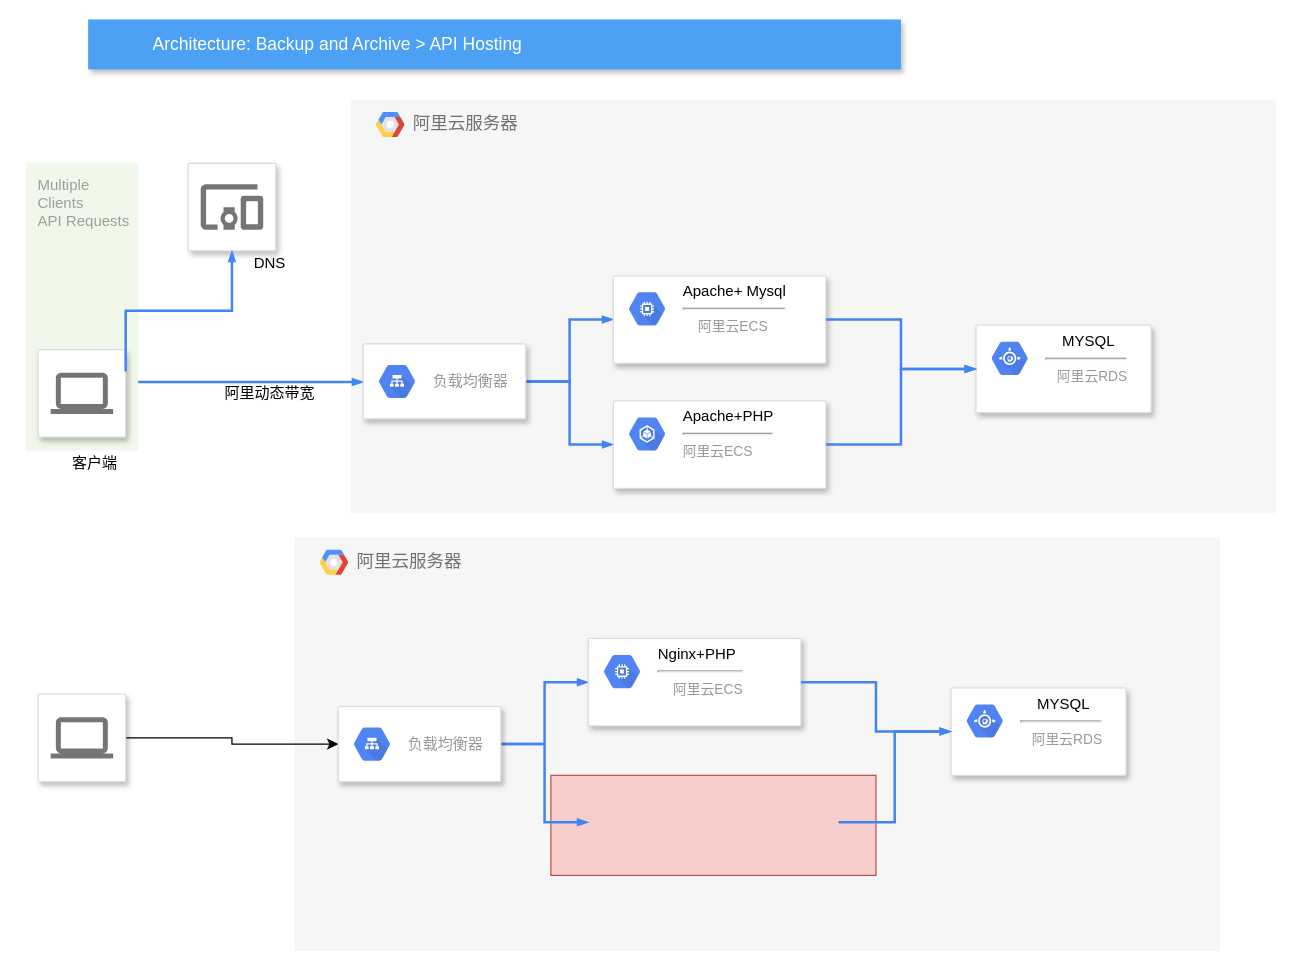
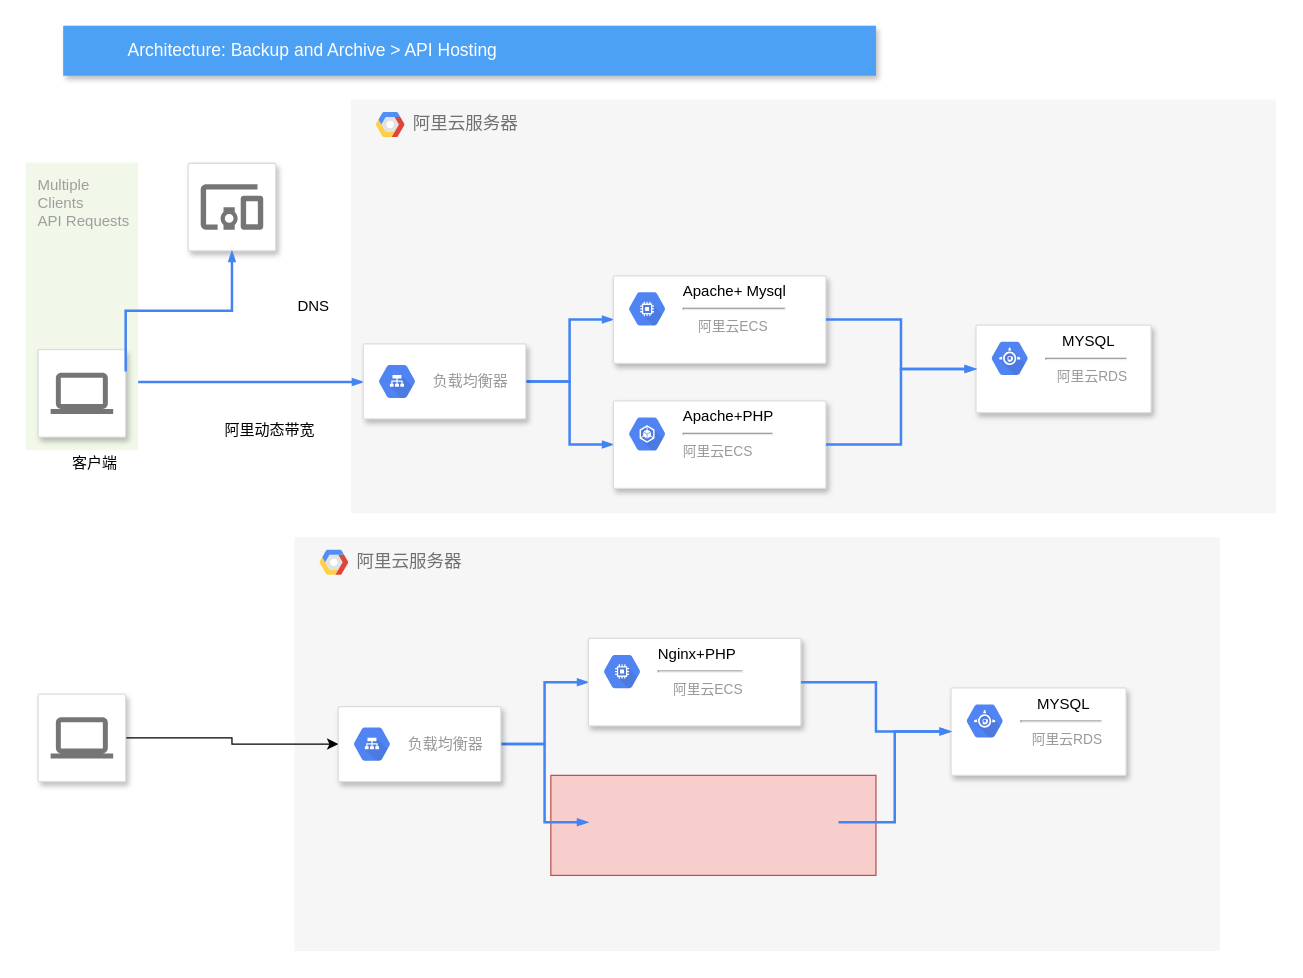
  <mxCell id="0" />
  <mxCell id="1" parent="0" />
  <mxCell id="2" value="" style="strokeColor=#dddddd;fillColor=#ffffff;shadow=1;strokeWidth=1;rounded=1;absoluteArcSize=1;arcSize=2;fontSize=11;fontColor=#9E9E9E;align=center;html=1;" vertex="1" parent="1"><mxGeometry x="470" y="619.5" width="200" height="75" as="geometry" /></mxCell>
  <mxCell id="3" value="&lt;font color=&quot;#000000&quot;&gt;Apache+PHP&lt;/font&gt;&lt;br&gt;&lt;hr&gt;&lt;font style=&quot;font-size: 11px&quot;&gt;阿里云ECS&lt;br&gt;&lt;/font&gt;" style="dashed=0;connectable=0;html=1;fillColor=#5184F3;strokeColor=none;shape=mxgraph.gcp2.hexIcon;prIcon=container_engine;part=1;labelPosition=right;verticalLabelPosition=middle;align=left;verticalAlign=top;spacingLeft=5;fontColor=#999999;fontSize=12;spacingTop=-8;" vertex="1" parent="2"><mxGeometry width="44" height="39" relative="1" as="geometry"><mxPoint x="5" y="7" as="offset" /></mxGeometry></mxCell>
  <mxCell id="4" value="阿里云服务器" style="fillColor=#F6F6F6;strokeColor=none;shadow=0;gradientColor=none;fontSize=14;align=left;spacing=10;fontColor=#717171;9E9E9E;verticalAlign=top;spacingTop=-4;fontStyle=0;spacingLeft=40;html=1;" parent="1" vertex="1"><mxGeometry x="280" y="79" width="740" height="331" as="geometry" /></mxCell>
  <mxCell id="5" value="" style="shape=mxgraph.gcp2.google_cloud_platform;fillColor=#F6F6F6;strokeColor=none;shadow=0;gradientColor=none;" parent="4" vertex="1"><mxGeometry width="23" height="20" relative="1" as="geometry"><mxPoint x="20" y="10" as="offset" /></mxGeometry></mxCell>
  <mxCell id="6" value="Multiple&lt;br&gt;Clients&lt;br&gt;API Requests&lt;br&gt;" style="rounded=1;absoluteArcSize=1;arcSize=2;html=1;strokeColor=none;gradientColor=none;shadow=0;dashed=0;fontSize=12;fontColor=#9E9E9E;align=left;verticalAlign=top;spacing=10;spacingTop=-4;fillColor=#F1F8E9;" parent="1" vertex="1"><mxGeometry x="20" y="129.5" width="90" height="230" as="geometry" /></mxCell>
- <mxCell id="7" value="Architecture: Backup and Archive &amp;gt; API Hosting" style="fillColor=#4DA1F5;strokeColor=none;shadow=1;gradientColor=none;fontSize=14;align=left;spacingLeft=50;fontColor=#ffffff;html=1;" parent="1" vertex="1"><mxGeometry x="70" y="15" width="650" height="40" as="geometry" /></mxCell>
+ <mxCell id="7" value="Architecture: Backup and Archive &amp;gt; API Hosting" style="fillColor=#4DA1F5;strokeColor=none;shadow=1;gradientColor=none;fontSize=14;align=left;spacingLeft=50;fontColor=#ffffff;html=1;" parent="1" vertex="1"><mxGeometry x="50" y="20" width="650" height="40" as="geometry" /></mxCell>
  <mxCell id="8" style="edgeStyle=elbowEdgeStyle;rounded=0;elbow=vertical;html=1;labelBackgroundColor=none;startFill=1;startSize=4;endArrow=blockThin;endFill=1;endSize=4;jettySize=auto;orthogonalLoop=1;strokeColor=#4284F3;strokeWidth=2;fontSize=12;fontColor=#000000;align=left;dashed=0;" parent="1" source="6" target="13" edge="1"><mxGeometry relative="1" as="geometry" /></mxCell>
  <mxCell id="9" value="" style="strokeColor=#dddddd;fillColor=#ffffff;shadow=1;strokeWidth=1;rounded=1;absoluteArcSize=1;arcSize=2;labelPosition=center;verticalLabelPosition=middle;align=center;verticalAlign=bottom;spacingLeft=0;fontColor=#999999;fontSize=12;whiteSpace=wrap;spacingBottom=2;html=1;" parent="1" vertex="1"><mxGeometry x="30" y="279" width="70" height="70" as="geometry" /></mxCell>
  <mxCell id="10" value="" style="dashed=0;connectable=0;html=1;fillColor=#757575;strokeColor=none;shape=mxgraph.gcp2.laptop;part=1;" parent="9" vertex="1"><mxGeometry x="0.5" width="50" height="33" relative="1" as="geometry"><mxPoint x="-25" y="18.5" as="offset" /></mxGeometry></mxCell>
  <mxCell id="11" style="edgeStyle=orthogonalEdgeStyle;rounded=0;elbow=vertical;html=1;labelBackgroundColor=none;startFill=1;startSize=4;endArrow=blockThin;endFill=1;endSize=4;jettySize=auto;orthogonalLoop=1;strokeColor=#4284F3;strokeWidth=2;fontSize=12;fontColor=#000000;align=left;dashed=0;" parent="1" source="13" target="15" edge="1"><mxGeometry relative="1" as="geometry" /></mxCell>
  <mxCell id="12" style="edgeStyle=orthogonalEdgeStyle;rounded=0;elbow=vertical;html=1;labelBackgroundColor=none;startFill=1;startSize=4;endArrow=blockThin;endFill=1;endSize=4;jettySize=auto;orthogonalLoop=1;strokeColor=#4284F3;strokeWidth=2;fontSize=12;fontColor=#000000;align=left;dashed=0;" parent="1" source="13" target="17" edge="1"><mxGeometry relative="1" as="geometry" /></mxCell>
  <mxCell id="13" value="" style="strokeColor=#dddddd;fillColor=#ffffff;shadow=1;strokeWidth=1;rounded=1;absoluteArcSize=1;arcSize=2;fontSize=11;fontColor=#9E9E9E;align=center;html=1;" parent="1" vertex="1"><mxGeometry x="290" y="274.5" width="130" height="60" as="geometry" /></mxCell>
  <mxCell id="14" value="负载均衡器" style="dashed=0;connectable=0;html=1;fillColor=#5184F3;strokeColor=none;shape=mxgraph.gcp2.hexIcon;prIcon=cloud_load_balancing;part=1;labelPosition=right;verticalLabelPosition=middle;align=left;verticalAlign=middle;spacingLeft=5;fontColor=#999999;fontSize=12;" parent="13" vertex="1"><mxGeometry y="0.5" width="44" height="39" relative="1" as="geometry"><mxPoint x="5" y="-19.5" as="offset" /></mxGeometry></mxCell>
  <mxCell id="15" value="" style="strokeColor=#dddddd;fillColor=#ffffff;shadow=1;strokeWidth=1;rounded=1;absoluteArcSize=1;arcSize=2;fontSize=11;fontColor=#9E9E9E;align=center;html=1;" parent="1" vertex="1"><mxGeometry x="490" y="220" width="170" height="70" as="geometry" /></mxCell>
  <mxCell id="16" value="&lt;div&gt;&lt;font color=&quot;#000000&quot;&gt;Apache+ Mysql&lt;br&gt;&lt;/font&gt;&lt;/div&gt;&lt;hr&gt;&lt;div&gt;&lt;font style=&quot;font-size: 11px&quot;&gt;&amp;nbsp;&amp;nbsp;&amp;nbsp; 阿里云ECS&lt;/font&gt;&lt;/div&gt;" style="dashed=0;connectable=0;html=1;fillColor=#5184F3;strokeColor=none;shape=mxgraph.gcp2.hexIcon;prIcon=compute_engine;part=1;labelPosition=right;verticalLabelPosition=middle;align=left;verticalAlign=top;spacingLeft=5;fontColor=#999999;fontSize=12;spacingTop=-8;" parent="15" vertex="1"><mxGeometry width="44" height="39" relative="1" as="geometry"><mxPoint x="5" y="7" as="offset" /></mxGeometry></mxCell>
  <mxCell id="17" value="" style="strokeColor=#dddddd;fillColor=#ffffff;shadow=1;strokeWidth=1;rounded=1;absoluteArcSize=1;arcSize=2;fontSize=11;fontColor=#9E9E9E;align=center;html=1;" parent="1" vertex="1"><mxGeometry x="490" y="320" width="170" height="70" as="geometry" /></mxCell>
  <mxCell id="18" value="&lt;font color=&quot;#000000&quot;&gt;Apache+PHP&lt;/font&gt;&lt;br&gt;&lt;hr&gt;&lt;font style=&quot;font-size: 11px&quot;&gt;阿里云ECS&lt;br&gt;&lt;/font&gt;" style="dashed=0;connectable=0;html=1;fillColor=#5184F3;strokeColor=none;shape=mxgraph.gcp2.hexIcon;prIcon=container_engine;part=1;labelPosition=right;verticalLabelPosition=middle;align=left;verticalAlign=top;spacingLeft=5;fontColor=#999999;fontSize=12;spacingTop=-8;" parent="17" vertex="1"><mxGeometry width="44" height="39" relative="1" as="geometry"><mxPoint x="5" y="7" as="offset" /></mxGeometry></mxCell>
- <mxCell id="19" value="阿里动态带宽" style="text;html=1;align=center;verticalAlign=middle;resizable=0;points=[];autosize=1;" vertex="1" parent="1"><mxGeometry x="170" y="304" width="90" height="20" as="geometry" /></mxCell>
+ <mxCell id="19" value="阿里动态带宽" style="text;html=1;align=center;verticalAlign=middle;resizable=0;points=[];autosize=1;" vertex="1" parent="1"><mxGeometry x="170" y="334" width="90" height="20" as="geometry" /></mxCell>
  <mxCell id="20" value="" style="strokeColor=#dddddd;fillColor=#ffffff;shadow=1;strokeWidth=1;rounded=1;absoluteArcSize=1;arcSize=2;fontSize=11;fontColor=#9E9E9E;align=center;html=1;" vertex="1" parent="1"><mxGeometry x="780" y="259.5" width="140" height="70" as="geometry" /></mxCell>
  <mxCell id="21" value="&lt;div&gt;&lt;font color=&quot;#000000&quot;&gt;&amp;nbsp;&amp;nbsp;&amp;nbsp; MYSQL&lt;/font&gt;&lt;/div&gt;&lt;hr&gt;&lt;font style=&quot;font-size: 11px&quot;&gt;&amp;nbsp;&amp;nbsp; 阿里云RDS&lt;br&gt;&lt;/font&gt;" style="dashed=0;connectable=0;html=1;fillColor=#5184F3;strokeColor=none;shape=mxgraph.gcp2.hexIcon;prIcon=app_engine;part=1;labelPosition=right;verticalLabelPosition=middle;align=left;verticalAlign=top;spacingLeft=5;fontColor=#999999;fontSize=12;spacingTop=-8;" vertex="1" parent="20"><mxGeometry width="44" height="39" relative="1" as="geometry"><mxPoint x="5" y="7" as="offset" /></mxGeometry></mxCell>
  <mxCell id="22" style="edgeStyle=orthogonalEdgeStyle;rounded=0;elbow=vertical;html=1;labelBackgroundColor=none;startFill=1;startSize=4;endArrow=blockThin;endFill=1;endSize=4;jettySize=auto;orthogonalLoop=1;strokeColor=#4284F3;strokeWidth=2;fontSize=12;fontColor=#000000;align=left;dashed=0;exitX=1;exitY=0.5;exitDx=0;exitDy=0;" edge="1" parent="1" source="17" target="20"><mxGeometry relative="1" as="geometry"><mxPoint x="700" y="343" as="sourcePoint" /><mxPoint x="770" y="393.5" as="targetPoint" /></mxGeometry></mxCell>
  <mxCell id="23" style="edgeStyle=orthogonalEdgeStyle;rounded=0;elbow=vertical;html=1;labelBackgroundColor=none;startFill=1;startSize=4;endArrow=blockThin;endFill=1;endSize=4;jettySize=auto;orthogonalLoop=1;strokeColor=#4284F3;strokeWidth=2;fontSize=12;fontColor=#000000;align=left;dashed=0;exitX=1;exitY=0.5;exitDx=0;exitDy=0;entryX=0;entryY=0.5;entryDx=0;entryDy=0;" edge="1" parent="1" source="15" target="20"><mxGeometry relative="1" as="geometry"><mxPoint x="660" y="259.5" as="sourcePoint" /><mxPoint x="780" y="199" as="targetPoint" /></mxGeometry></mxCell>
  <mxCell id="24" value="" style="strokeColor=#dddddd;fillColor=#ffffff;shadow=1;strokeWidth=1;rounded=1;absoluteArcSize=1;arcSize=2;labelPosition=center;verticalLabelPosition=middle;align=center;verticalAlign=bottom;spacingLeft=0;fontColor=#999999;fontSize=12;whiteSpace=wrap;spacingBottom=2;html=1;" vertex="1" parent="1"><mxGeometry x="150" y="130" width="70" height="70" as="geometry" /></mxCell>
  <mxCell id="25" value="" style="dashed=0;connectable=0;html=1;fillColor=#757575;strokeColor=none;shape=mxgraph.gcp2.mobile_devices;part=1;" vertex="1" parent="24"><mxGeometry x="0.5" width="50" height="36.5" relative="1" as="geometry"><mxPoint x="-25" y="16.75" as="offset" /></mxGeometry></mxCell>
- <mxCell id="26" value="DNS" style="text;html=1;align=center;verticalAlign=middle;resizable=0;points=[];autosize=1;" vertex="1" parent="1"><mxGeometry x="195" y="200" width="40" height="20" as="geometry" /></mxCell>
+ <mxCell id="26" value="DNS" style="text;html=1;align=center;verticalAlign=middle;resizable=0;points=[];autosize=1;" vertex="1" parent="1"><mxGeometry x="230" y="235" width="40" height="20" as="geometry" /></mxCell>
  <mxCell id="27" value="&lt;div&gt;客户端&lt;/div&gt;" style="text;html=1;align=center;verticalAlign=middle;resizable=0;points=[];autosize=1;" vertex="1" parent="1"><mxGeometry x="50" y="359.5" width="50" height="20" as="geometry" /></mxCell>
  <mxCell id="28" style="edgeStyle=elbowEdgeStyle;rounded=0;elbow=vertical;html=1;labelBackgroundColor=none;startFill=1;startSize=4;endArrow=blockThin;endFill=1;endSize=4;jettySize=auto;orthogonalLoop=1;strokeColor=#4284F3;strokeWidth=2;fontSize=12;fontColor=#000000;align=left;dashed=0;exitX=1;exitY=0.25;exitDx=0;exitDy=0;" edge="1" parent="1" source="9" target="24"><mxGeometry relative="1" as="geometry"><mxPoint x="100" y="274.501" as="sourcePoint" /><mxPoint x="280" y="274.501" as="targetPoint" /></mxGeometry></mxCell>
  <mxCell id="29" value="阿里云服务器" style="fillColor=#F6F6F6;strokeColor=none;shadow=0;gradientColor=none;fontSize=14;align=left;spacing=10;fontColor=#717171;9E9E9E;verticalAlign=top;spacingTop=-4;fontStyle=0;spacingLeft=40;html=1;" vertex="1" parent="1"><mxGeometry x="235" y="429" width="740" height="331" as="geometry" /></mxCell>
  <mxCell id="30" value="" style="shape=mxgraph.gcp2.google_cloud_platform;fillColor=#F6F6F6;strokeColor=none;shadow=0;gradientColor=none;" vertex="1" parent="29"><mxGeometry width="23" height="20" relative="1" as="geometry"><mxPoint x="20" y="10" as="offset" /></mxGeometry></mxCell>
  <mxCell id="31" value="" style="whiteSpace=wrap;html=1;fillColor=#f8cecc;strokeColor=#b85450;" vertex="1" parent="29"><mxGeometry x="205" y="190.5" width="260" height="80" as="geometry" /></mxCell>
  <mxCell id="32" style="edgeStyle=orthogonalEdgeStyle;rounded=0;elbow=vertical;html=1;labelBackgroundColor=none;startFill=1;startSize=4;endArrow=blockThin;endFill=1;endSize=4;jettySize=auto;orthogonalLoop=1;strokeColor=#4284F3;strokeWidth=2;fontSize=12;fontColor=#000000;align=left;dashed=0;" edge="1" parent="1" source="34" target="36"><mxGeometry relative="1" as="geometry" /></mxCell>
  <mxCell id="33" style="edgeStyle=orthogonalEdgeStyle;rounded=0;elbow=vertical;html=1;labelBackgroundColor=none;startFill=1;startSize=4;endArrow=blockThin;endFill=1;endSize=4;jettySize=auto;orthogonalLoop=1;strokeColor=#4284F3;strokeWidth=2;fontSize=12;fontColor=#000000;align=left;dashed=0;" edge="1" parent="1" source="34" target="2"><mxGeometry relative="1" as="geometry" /></mxCell>
  <mxCell id="34" value="" style="strokeColor=#dddddd;fillColor=#ffffff;shadow=1;strokeWidth=1;rounded=1;absoluteArcSize=1;arcSize=2;fontSize=11;fontColor=#9E9E9E;align=center;html=1;" vertex="1" parent="1"><mxGeometry x="270" y="564.5" width="130" height="60" as="geometry" /></mxCell>
  <mxCell id="35" value="负载均衡器" style="dashed=0;connectable=0;html=1;fillColor=#5184F3;strokeColor=none;shape=mxgraph.gcp2.hexIcon;prIcon=cloud_load_balancing;part=1;labelPosition=right;verticalLabelPosition=middle;align=left;verticalAlign=middle;spacingLeft=5;fontColor=#999999;fontSize=12;" vertex="1" parent="34"><mxGeometry y="0.5" width="44" height="39" relative="1" as="geometry"><mxPoint x="5" y="-19.5" as="offset" /></mxGeometry></mxCell>
  <mxCell id="36" value="" style="strokeColor=#dddddd;fillColor=#ffffff;shadow=1;strokeWidth=1;rounded=1;absoluteArcSize=1;arcSize=2;fontSize=11;fontColor=#9E9E9E;align=center;html=1;" vertex="1" parent="1"><mxGeometry x="470" y="510" width="170" height="70" as="geometry" /></mxCell>
  <mxCell id="37" value="&lt;div&gt;&lt;font color=&quot;#000000&quot;&gt;Nginx+PHP&lt;br&gt;&lt;/font&gt;&lt;/div&gt;&lt;hr&gt;&lt;div&gt;&lt;font style=&quot;font-size: 11px&quot;&gt;&amp;nbsp;&amp;nbsp;&amp;nbsp; 阿里云ECS&lt;/font&gt;&lt;/div&gt;" style="dashed=0;connectable=0;html=1;fillColor=#5184F3;strokeColor=none;shape=mxgraph.gcp2.hexIcon;prIcon=compute_engine;part=1;labelPosition=right;verticalLabelPosition=middle;align=left;verticalAlign=top;spacingLeft=5;fontColor=#999999;fontSize=12;spacingTop=-8;" vertex="1" parent="36"><mxGeometry width="44" height="39" relative="1" as="geometry"><mxPoint x="5" y="7" as="offset" /></mxGeometry></mxCell>
  <mxCell id="38" value="" style="strokeColor=#dddddd;fillColor=#ffffff;shadow=1;strokeWidth=1;rounded=1;absoluteArcSize=1;arcSize=2;fontSize=11;fontColor=#9E9E9E;align=center;html=1;" vertex="1" parent="1"><mxGeometry x="760" y="549.5" width="140" height="70" as="geometry" /></mxCell>
  <mxCell id="39" value="&lt;div&gt;&lt;font color=&quot;#000000&quot;&gt;&amp;nbsp;&amp;nbsp;&amp;nbsp; MYSQL&lt;/font&gt;&lt;/div&gt;&lt;hr&gt;&lt;font style=&quot;font-size: 11px&quot;&gt;&amp;nbsp;&amp;nbsp; 阿里云RDS&lt;br&gt;&lt;/font&gt;" style="dashed=0;connectable=0;html=1;fillColor=#5184F3;strokeColor=none;shape=mxgraph.gcp2.hexIcon;prIcon=app_engine;part=1;labelPosition=right;verticalLabelPosition=middle;align=left;verticalAlign=top;spacingLeft=5;fontColor=#999999;fontSize=12;spacingTop=-8;" vertex="1" parent="38"><mxGeometry width="44" height="39" relative="1" as="geometry"><mxPoint x="5" y="7" as="offset" /></mxGeometry></mxCell>
  <mxCell id="40" style="edgeStyle=orthogonalEdgeStyle;rounded=0;elbow=vertical;html=1;labelBackgroundColor=none;startFill=1;startSize=4;endArrow=blockThin;endFill=1;endSize=4;jettySize=auto;orthogonalLoop=1;strokeColor=#4284F3;strokeWidth=2;fontSize=12;fontColor=#000000;align=left;dashed=0;exitX=1;exitY=0.5;exitDx=0;exitDy=0;" edge="1" parent="1" source="2" target="38"><mxGeometry relative="1" as="geometry"><mxPoint x="680" y="633" as="sourcePoint" /><mxPoint x="750" y="683.5" as="targetPoint" /></mxGeometry></mxCell>
  <mxCell id="41" style="edgeStyle=orthogonalEdgeStyle;rounded=0;elbow=vertical;html=1;labelBackgroundColor=none;startFill=1;startSize=4;endArrow=blockThin;endFill=1;endSize=4;jettySize=auto;orthogonalLoop=1;strokeColor=#4284F3;strokeWidth=2;fontSize=12;fontColor=#000000;align=left;dashed=0;exitX=1;exitY=0.5;exitDx=0;exitDy=0;entryX=0;entryY=0.5;entryDx=0;entryDy=0;" edge="1" parent="1" source="36" target="38"><mxGeometry relative="1" as="geometry"><mxPoint x="640" y="549.5" as="sourcePoint" /><mxPoint x="760" y="489" as="targetPoint" /></mxGeometry></mxCell>
  <mxCell id="42" style="edgeStyle=orthogonalEdgeStyle;rounded=0;orthogonalLoop=1;jettySize=auto;html=1;" edge="1" parent="1" source="43" target="34"><mxGeometry relative="1" as="geometry" /></mxCell>
  <mxCell id="43" value="" style="strokeColor=#dddddd;fillColor=#ffffff;shadow=1;strokeWidth=1;rounded=1;absoluteArcSize=1;arcSize=2;labelPosition=center;verticalLabelPosition=middle;align=center;verticalAlign=bottom;spacingLeft=0;fontColor=#999999;fontSize=12;whiteSpace=wrap;spacingBottom=2;html=1;" vertex="1" parent="1"><mxGeometry x="30" y="554.5" width="70" height="70" as="geometry" /></mxCell>
  <mxCell id="44" value="" style="dashed=0;connectable=0;html=1;fillColor=#757575;strokeColor=none;shape=mxgraph.gcp2.laptop;part=1;" vertex="1" parent="43"><mxGeometry x="0.5" width="50" height="33" relative="1" as="geometry"><mxPoint x="-25" y="18.5" as="offset" /></mxGeometry></mxCell>
